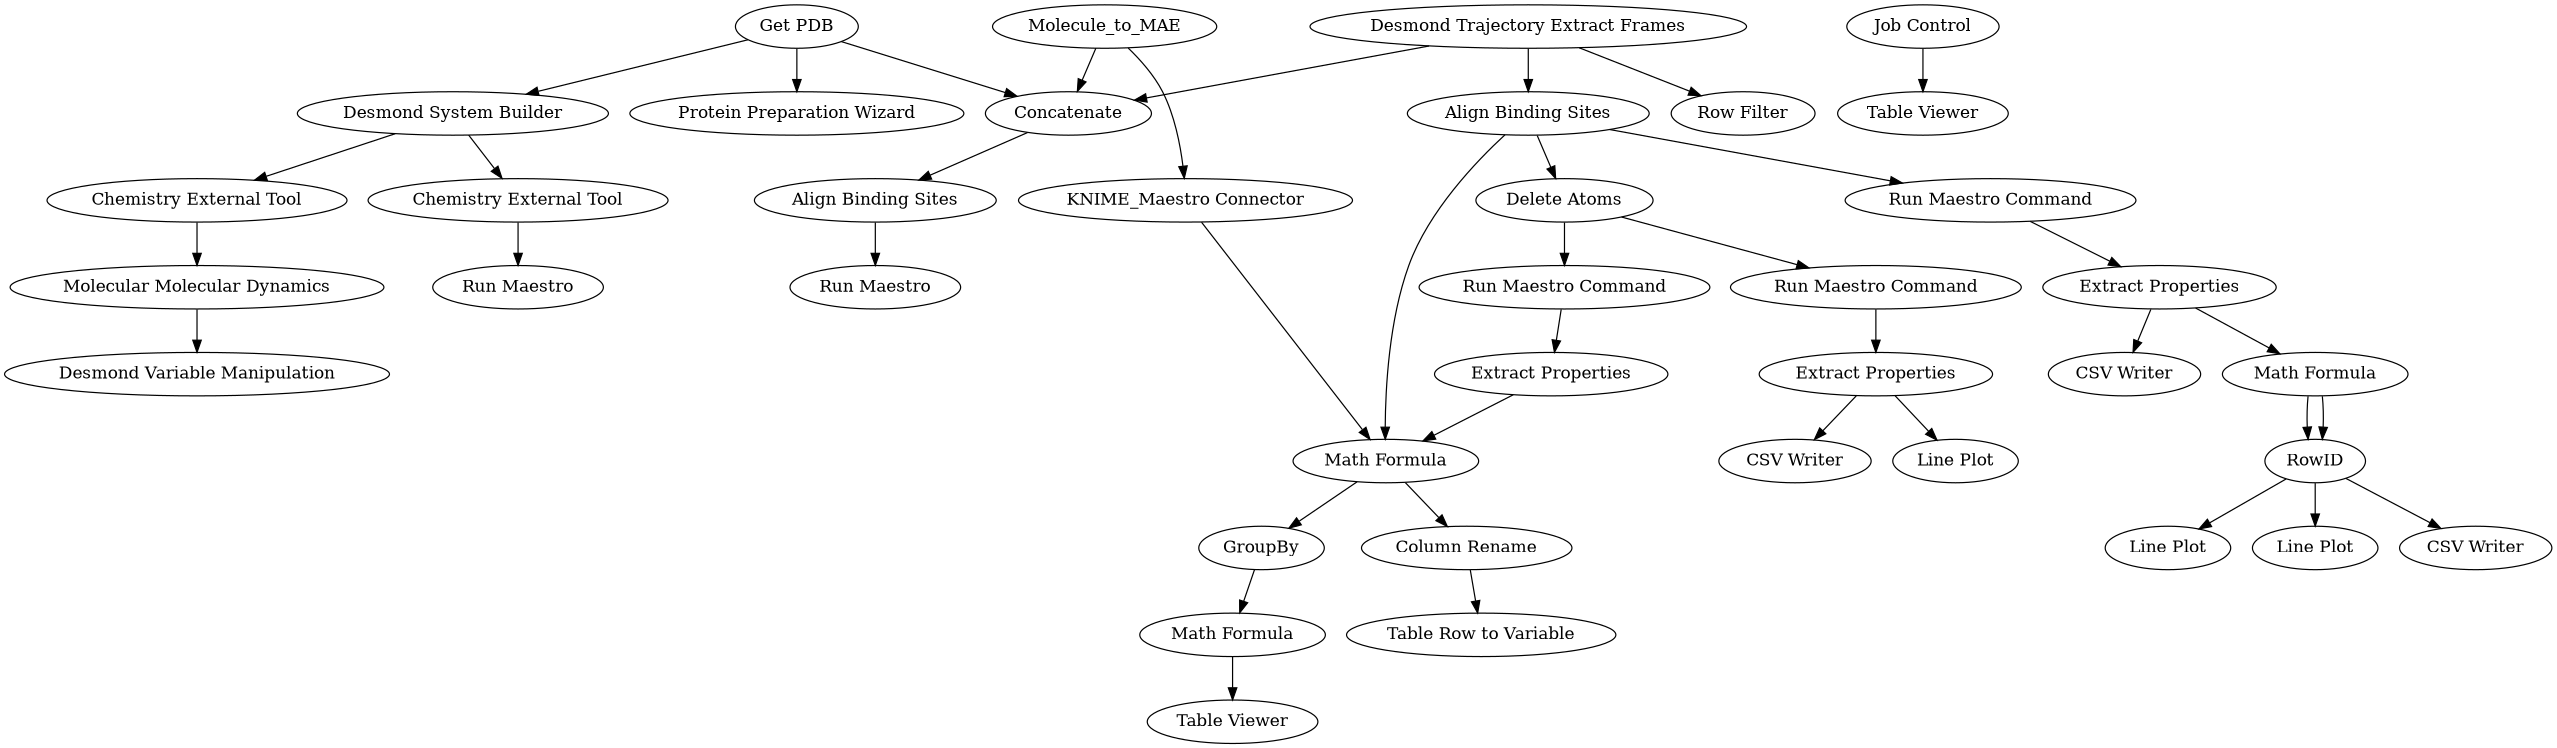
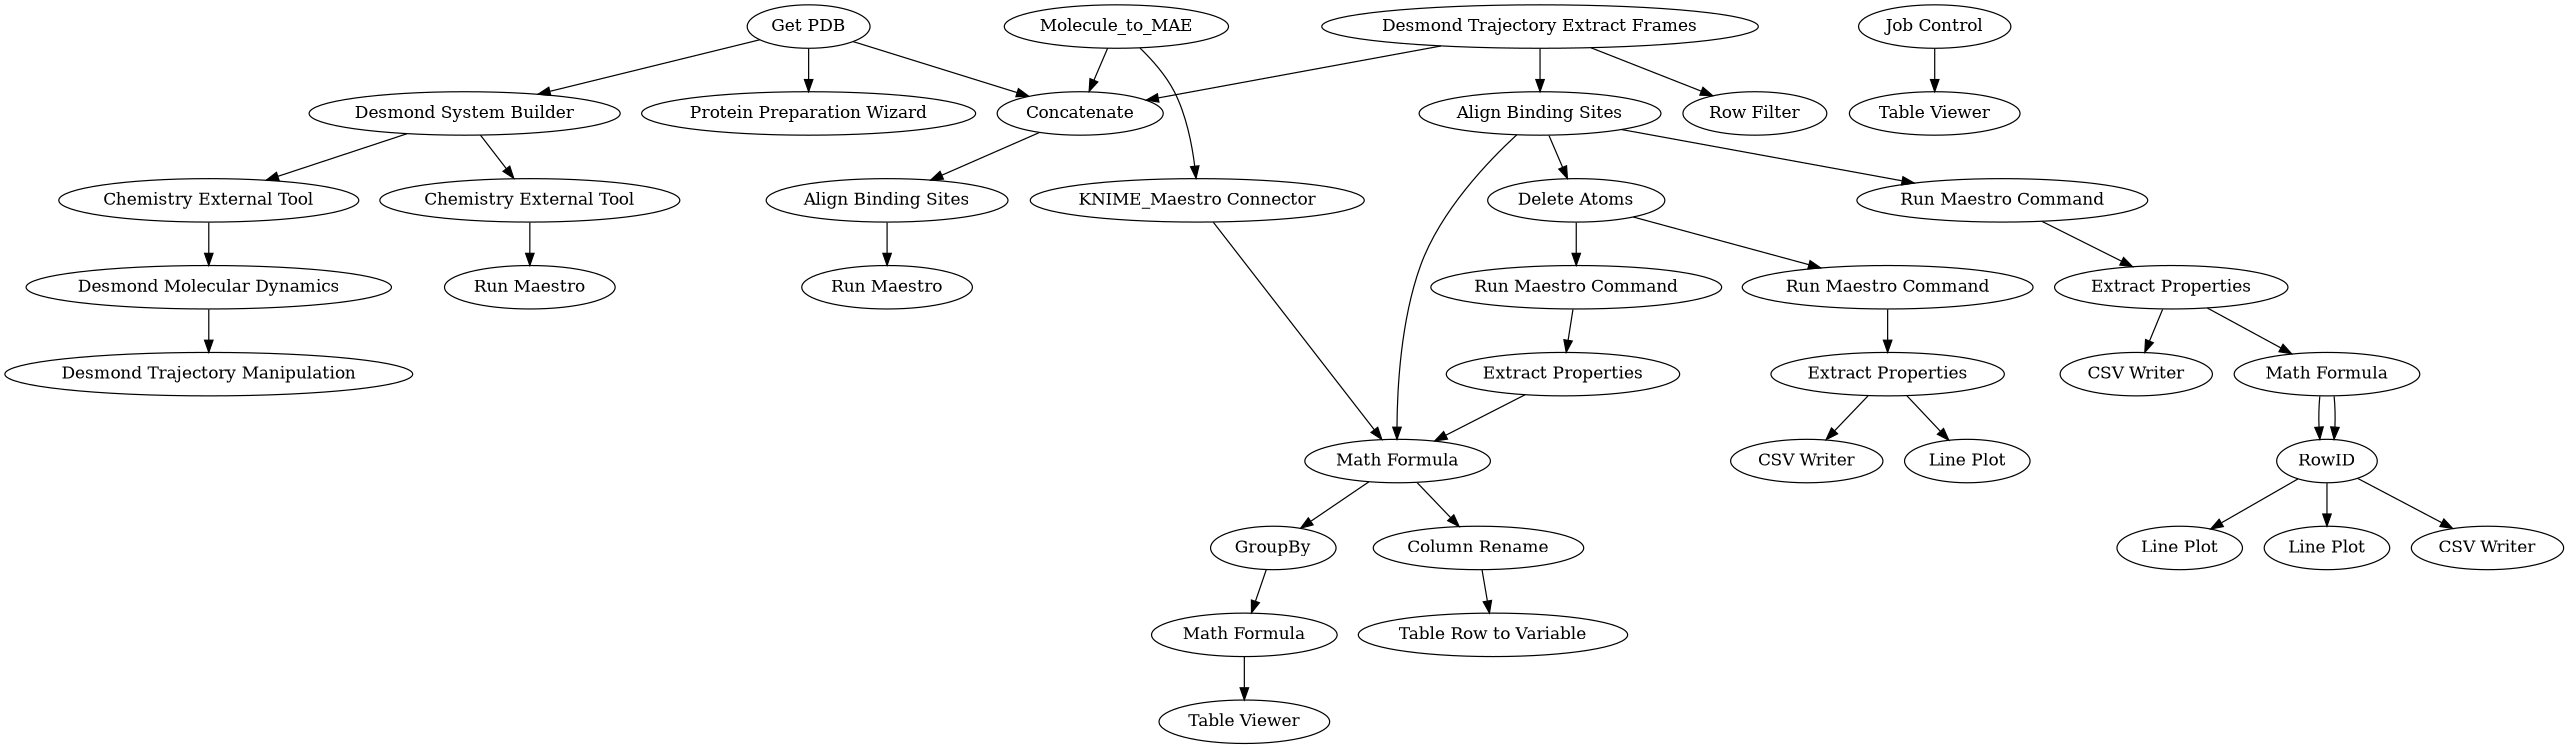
  digraph {
    rankdir=TB
    n1 [label="Get PDB"]
    n2 [label="Protein Preparation Wizard"]
    n3 [label=Concatenate]
    n4 [label="Desmond System Builder"]
    n5 [label="Align Binding Sites"]
    n6 [label="Chemistry External Tool"]
    n7 [label="Chemistry External Tool"]
    n8 [label="Run Maestro"]
    n9 [label=Molecule_to_MAE]
    n10 [label="KNIME_Maestro Connector"]
-   n11 [label="Molecular Molecular Dynamics"]
+   n11 [label="Desmond Molecular Dynamics"]
    n12 [label="Run Maestro"]
    n13 [label="Math Formula"]
    n14 [label="Column Rename"]
    n15 [label=GroupBy]
    n16 [label="Extract Properties"]
    n17 [label="Row Filter"]
    n18 [label="Math Formula"]
    n19 [label=RowID]
    n20 [label="Table Row to Variable"]
    n21 [label="Line Plot"]
    n22 [label="Line Plot"]
    n23 [label="CSV Writer"]
    n24 [label="Math Formula"]
    n25 [label="Table Viewer"]
    n26 [label="Line Plot"]
    n27 [label="Desmond Trajectory Extract Frames"]
    n28 [label="Align Binding Sites"]
    n29 [label="Delete Atoms"]
    n30 [label="Run Maestro Command"]
    n31 [label="Extract Properties"]
    n32 [label="CSV Writer"]
    n33 [label="Run Maestro Command"]
    n34 [label="Run Maestro Command"]
    n35 [label="Extract Properties"]
    n36 [label="CSV Writer"]
-   n37 [label="Desmond Variable Manipulation"]
+   n37 [label="Desmond Trajectory Manipulation"]
    n38 [label="Table Viewer"]
    n39 [label="Job Control"]
    n1 -> n2
    n1 -> n3
    n1 -> n4
    n3 -> n5
    n4 -> n6
    n4 -> n7
    n5 -> n8
    n6 -> n11
    n7 -> n12
    n9 -> n3
    n9 -> n10
    n10 -> n13
    n11 -> n37
    n13 -> n14
    n13 -> n15
    n14 -> n20
    n15 -> n24
    n16 -> n13
    n18 -> n19
    n18 -> n19
    n19 -> n21
    n19 -> n22
    n19 -> n23
    n24 -> n25
    n27 -> n3
    n27 -> n17
    n27 -> n28
    n28 -> n13
    n28 -> n29
    n28 -> n30
    n29 -> n33
    n29 -> n34
    n30 -> n35
    n31 -> n26
    n31 -> n32
    n33 -> n16
    n34 -> n31
    n35 -> n18
    n35 -> n36
    n39 -> n38
  }
